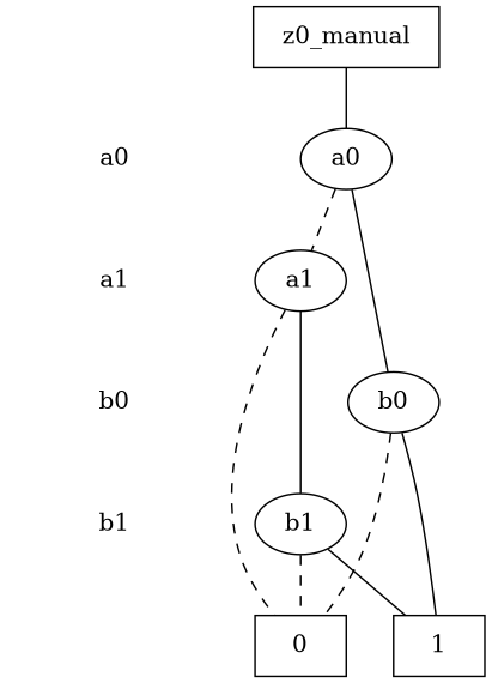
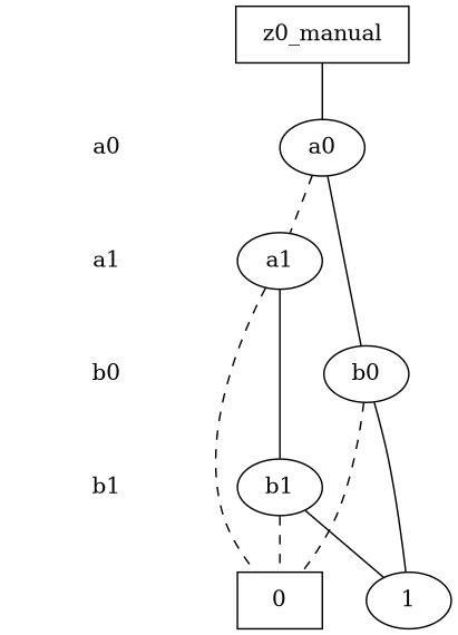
  digraph {
    node [shape=plaintext]
    edge [dir=none]
    "CONST NODES" [style=invis]
    " a0 "
    " a1 "
    " b0 "
    " b1 "
    "  z0_manual  " [shape=box]
    a0 [shape=""]
    a1 [shape=""]
    b0 [shape=""]
    b1 [shape=""]
    n11 [label=0 shape=box]
-   n12 [label=1 shape=box]
+   n12 [label=1 shape=ellipse]
    subgraph sub_1 {
      "CONST NODES"
      " a0 "
      " a1 "
      " b0 "
      " b1 "
    }
    subgraph sub_2 {
      rank=same
      "  z0_manual  "
    }
    subgraph sub_3 {
      rank=same
      " a0 "
      a0
    }
    subgraph sub_4 {
      rank=same
      " a1 "
      a1
    }
    subgraph sub_5 {
      rank=same
      " b0 "
      b0
    }
    subgraph sub_6 {
      rank=same
      " b1 "
      b1
    }
    subgraph sub_7 {
      rank=same
      "CONST NODES"
      subgraph sub_8 {
        rank=same
        n11
        n12
      }
    }
    " a0 " -> " a1 " [style=invis]
    " a1 " -> " b0 " [style=invis]
    " b0 " -> " b1 " [style=invis]
    " b1 " -> "CONST NODES" [style=invis]
    "  z0_manual  " -> a0 [style=solid]
    a0 -> a1 [style=dashed]
    a0 -> b0
    a1 -> b1
    a1 -> n11 [style=dashed]
    b0 -> n11 [style=dashed]
    b0 -> n12
    b1 -> n11 [style=dashed]
    b1 -> n12
  }
